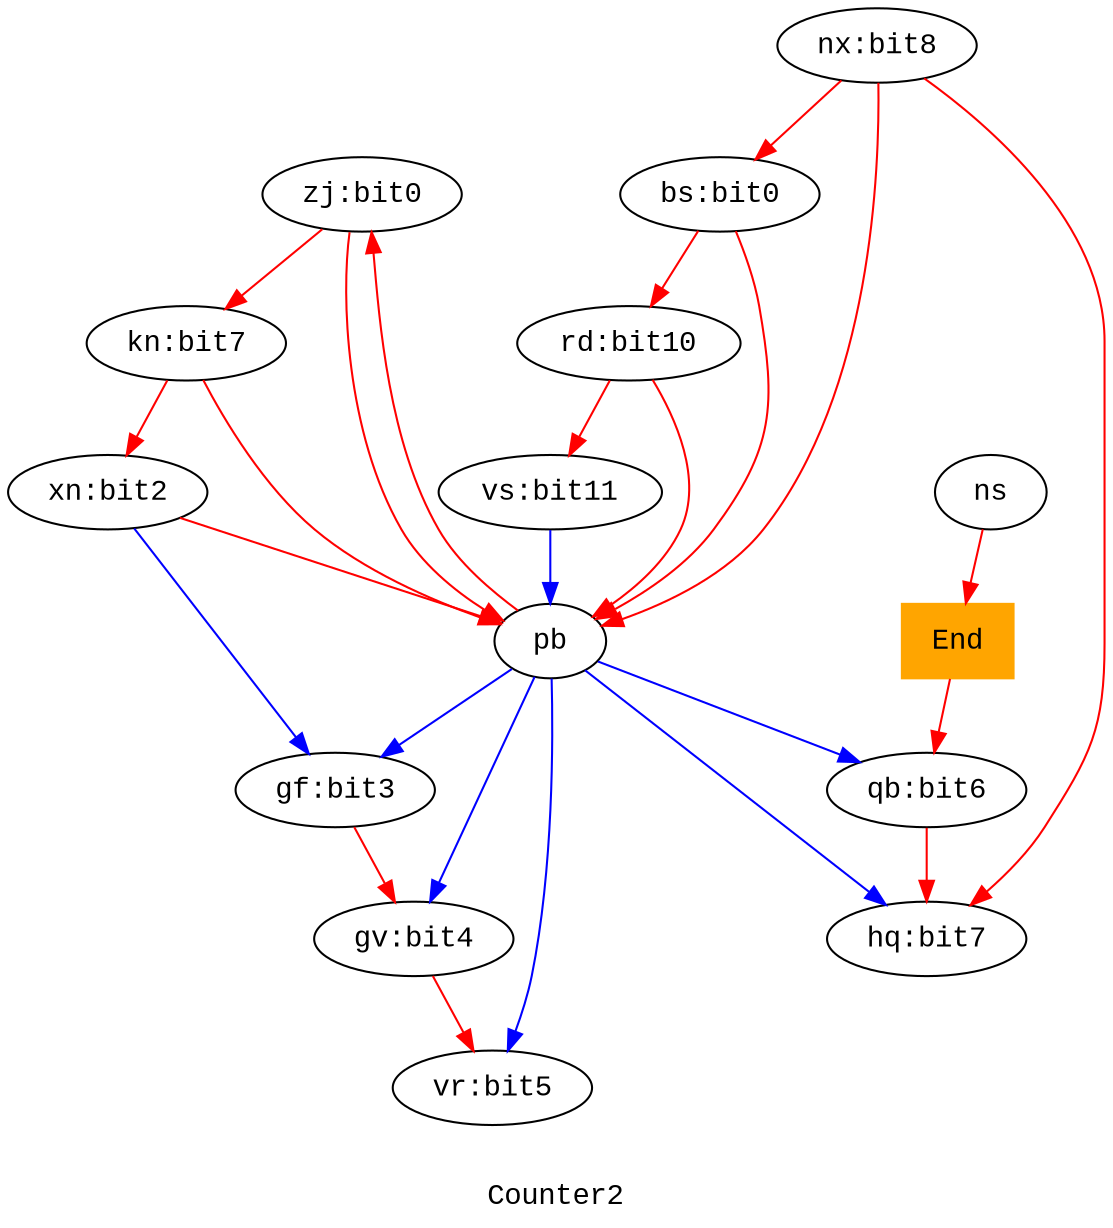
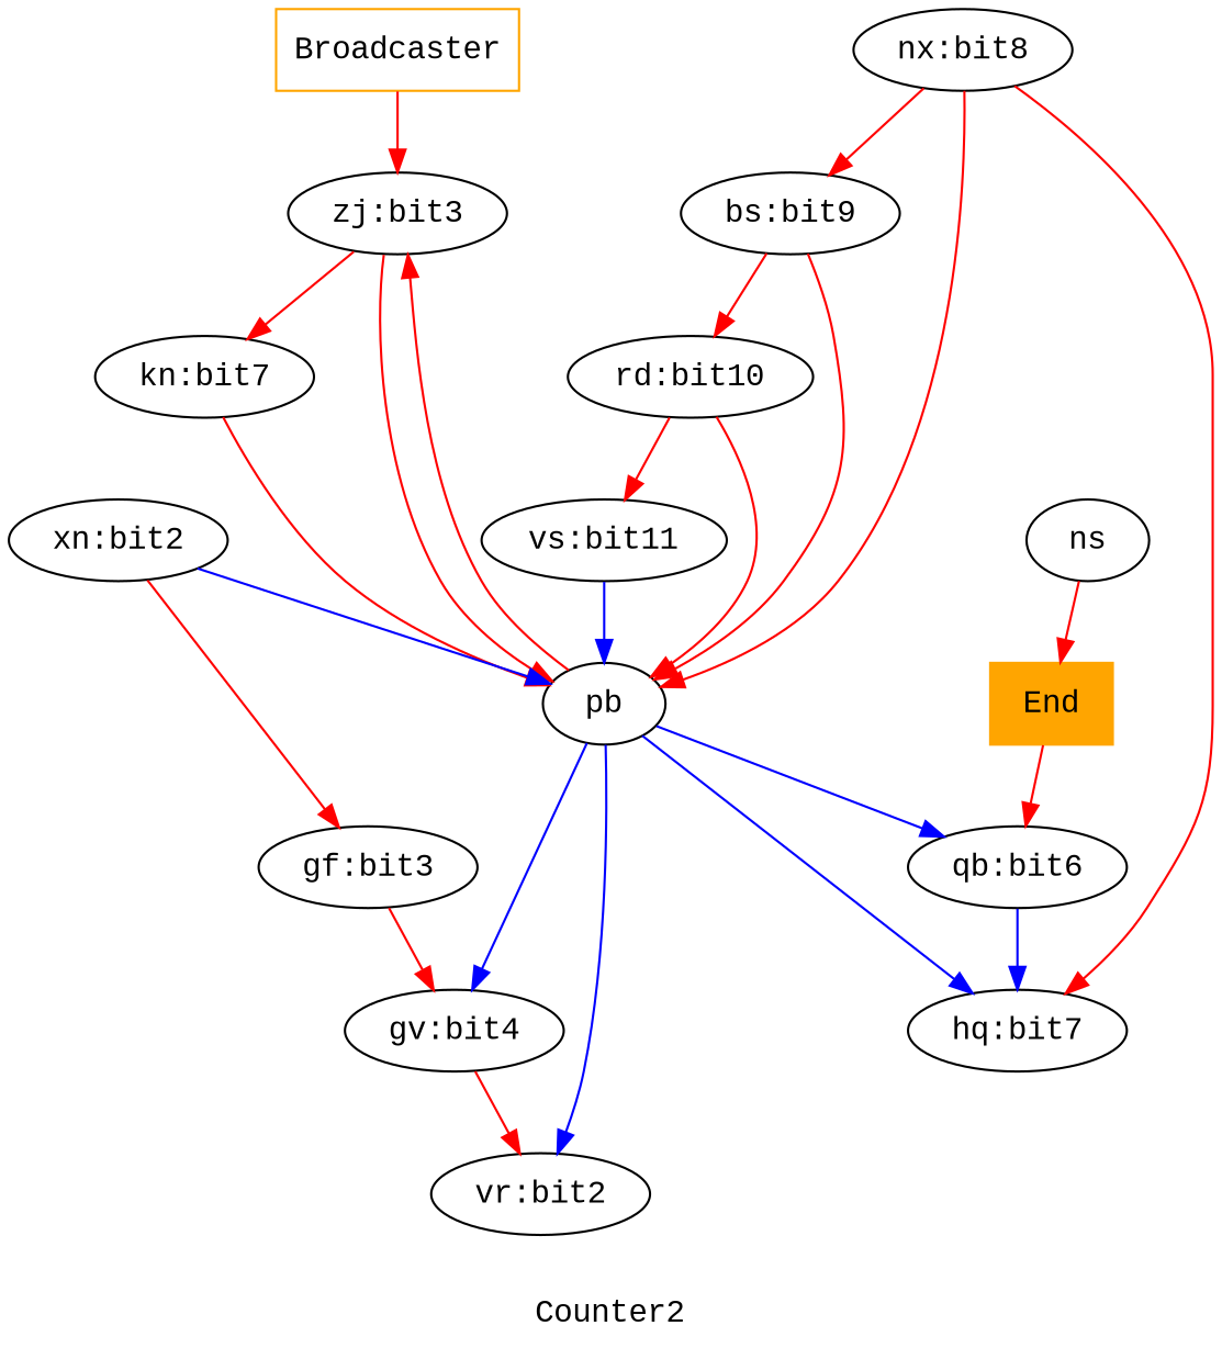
  digraph {
    fontname="Liberation Mono"
    label=Counter2
    node [color=black fontname="Liberation Mono"]
    edge [color=red fontname="Liberation Mono"]
-   n2 [label="zj:bit0"]
+   n1 [color=orange label=Broadcaster shape=box]
+   n2 [label="zj:bit3"]
    n3 [label="kn:bit7"]
    pb
    n5 [color=orange label=End shape=box style=filled]
    n6 [label="qb:bit6"]
    n7 [label="xn:bit2"]
    n8 [label="gf:bit3"]
    n9 [label="gv:bit4"]
-   n10 [label="vr:bit5"]
+   n10 [label="vr:bit2"]
    n11 [label="hq:bit7"]
    n12 [label="nx:bit8"]
-   n13 [label="bs:bit0"]
+   n13 [label="bs:bit9"]
    n14 [label="rd:bit10"]
    n15 [label="vs:bit11"]
    ns
+   n1 -> n2
    n2 -> n3
    n2 -> pb
    n3 -> pb
-   n3 -> n7
    pb -> n2
    pb -> n6 [color=blue]
-   pb -> n8 [color=blue]
    pb -> n9 [color=blue]
    pb -> n10 [color=blue]
    pb -> n11 [color=blue]
    n5 -> n6
-   n6 -> n11
-   n7 -> pb
-   n7 -> n8 [color=blue]
+   n6 -> n11 [color=blue]
+   n7 -> pb [color=blue]
+   n7 -> n8
    n8 -> n9
    n9 -> n10
    n12 -> pb
    n12 -> n11
    n12 -> n13
    n13 -> pb
    n13 -> n14
    n14 -> pb
    n14 -> n15
    n15 -> pb [color=blue]
    ns -> n5
  }
